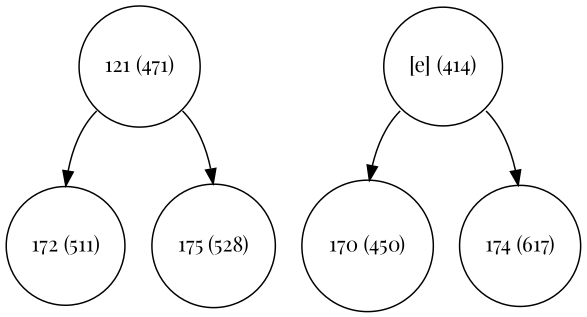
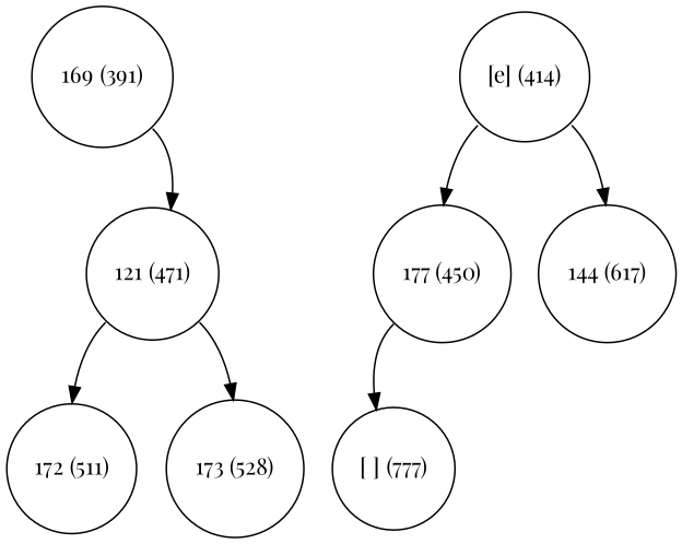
  digraph {
    fontname="Playfair Display"
    node [fontname="Playfair Display" shape=circle]
    edge [fontname="Playfair Display" tailport=se]
+   n1 [label="169 (391)" width=0.5]
    n2 [label="121 (471)" width=0.5]
    n3 [label="[e] (414)" width=0.5]
-   n4 [label="170 (450)" width=0.5]
-   n5 [label="174 (617)" width=0.5]
+   n4 [label="177 (450)" width=0.5]
+   n5 [label="144 (617)" width=0.5]
    n6 [label="172 (511)" width=0.5]
-   n7 [label="175 (528)" width=0.5]
+   n7 [label="173 (528)" width=0.5]
+   n8 [label="[ ] (777)" width=0.5]
+   n1 -> n2
    n2 -> n6 [tailport=sw]
    n2 -> n7
    n3 -> n4 [tailport=sw]
    n3 -> n5
+   n4 -> n8 [tailport=sw]
  }
